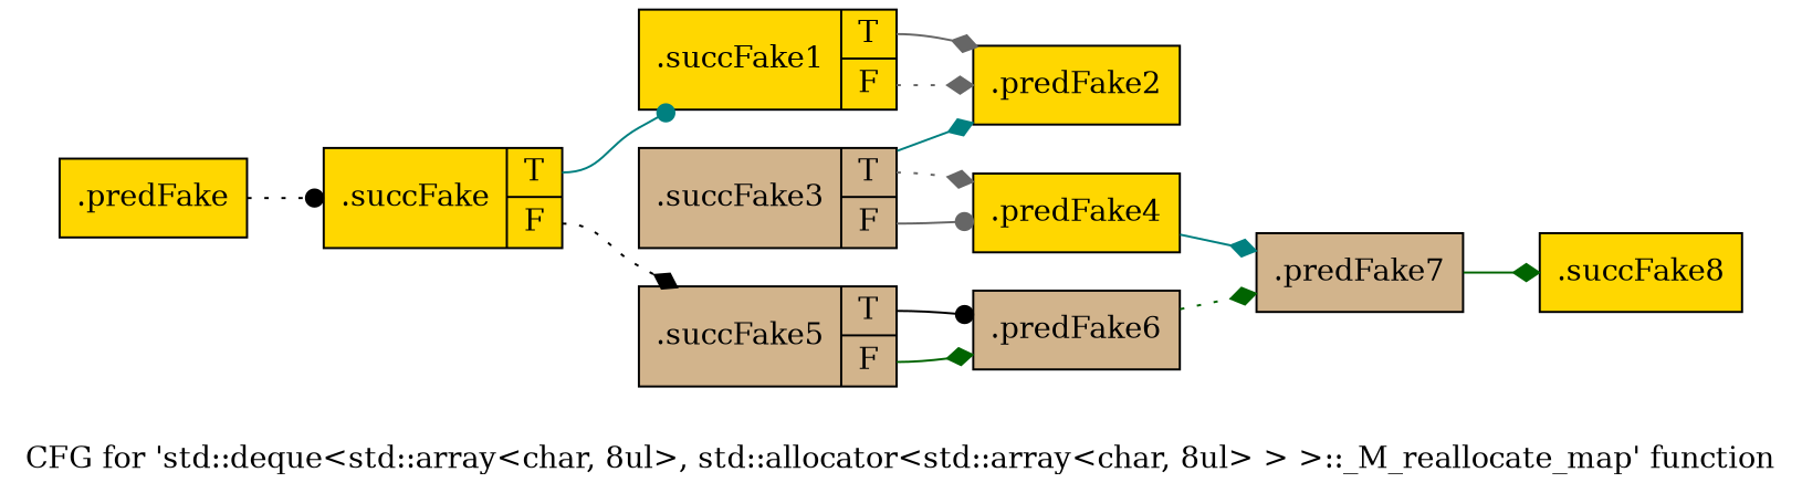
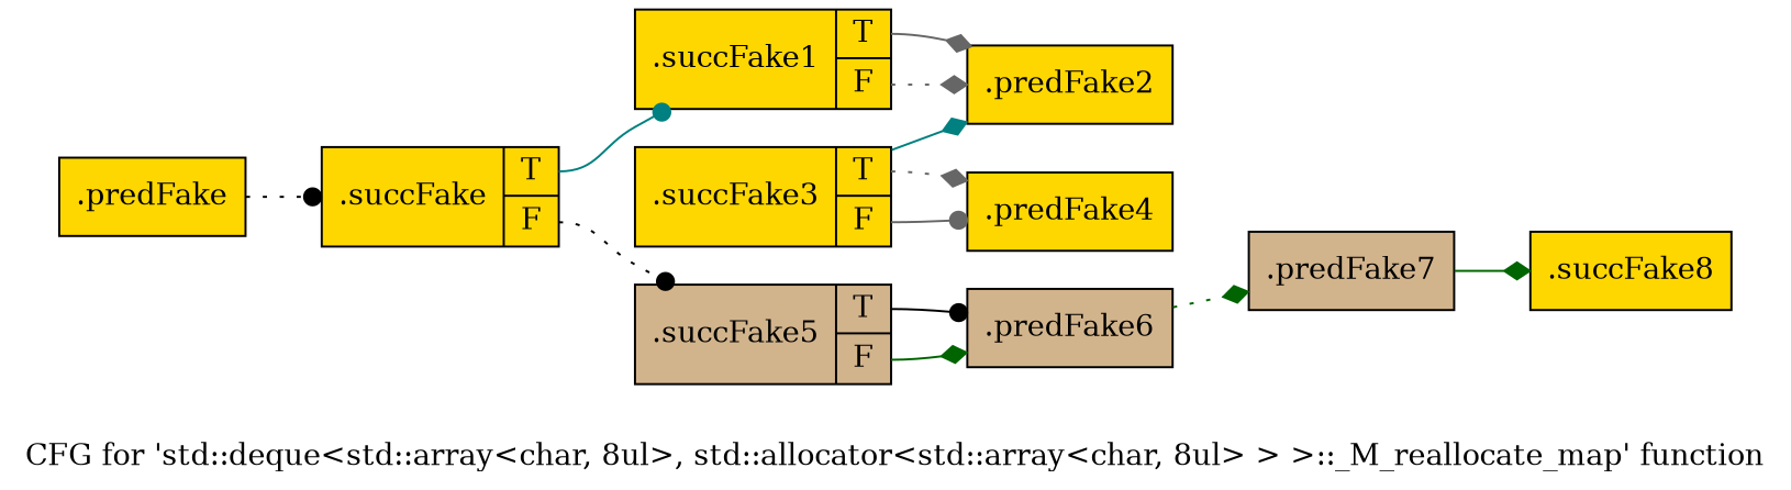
  digraph {
    label="CFG for 'std::deque\<std::array\<char, 8ul\>, std::allocator\<std::array\<char, 8ul\> \> \>::_M_reallocate_map' function"
    rankdir=LR
    node [fillcolor=gold shape=record style=filled filename="/mnt/xilinx/Vitis_HLS/2021.2/tps/lnx64/gcc-6.2.0/lib/gcc/x86_64-pc-linux-gnu/6.2.0/../../../../include/c++/6.2.0/bits/deque.tcc" linenumber=913]
    edge [arrowhead=diamond color=gray40 execusionnum=0 filename="/mnt/xilinx/Vitis_HLS/2021.2/tps/lnx64/gcc-6.2.0/lib/gcc/x86_64-pc-linux-gnu/6.2.0/../../../../include/c++/6.2.0/bits/deque.tcc" style=solid]
    n1 [label="{.predFake}" filename="" linenumber=""]
    n2 [label="{.succFake|{<s0>T|<s1>F}}" linenumber=909]
    n3 [label="{.succFake1|{<s0>T|<s1>F}}"]
    n4 [fillcolor=tan label="{.succFake5|{<s0>T|<s1>F}}" linenumber=931]
    n5 [label="{.predFake2}"]
    n6 [fillcolor=tan label="{.predFake6}" linenumber=931]
    n7 [fillcolor=tan label="{.predFake7}" linenumber=941]
-   n8 [fillcolor=tan label="{.succFake3|{<s0>T|<s1>F}}" linenumber=914]
+   n8 [label="{.succFake3|{<s0>T|<s1>F}}" linenumber=914]
    n9 [label="{.predFake4}" linenumber=922]
    n10 [label="{.succFake8}" linenumber=943]
    n1 -> n2 [arrowhead=dot color=black style=dotted]
    n2 -> n3 [arrowhead=dot color=teal tailport=s0]
-   n2 -> n4 [color=black style=dotted tailport=s1]
+   n2 -> n4 [arrowhead=dot color=black style=dotted tailport=s1]
    n3 -> n5 [tailport=s0]
    n3 -> n5 [style=dotted tailport=s1]
    n4 -> n6 [arrowhead=dot color=black tailport=s0]
    n4 -> n6 [color=darkgreen tailport=s1]
    n6 -> n7 [color=darkgreen style=dotted]
    n7 -> n10 [color=darkgreen]
    n8 -> n5 [color=teal]
    n8 -> n9 [style=dotted tailport=s0]
    n8 -> n9 [arrowhead=dot tailport=s1]
-   n9 -> n7 [color=teal]
  }
